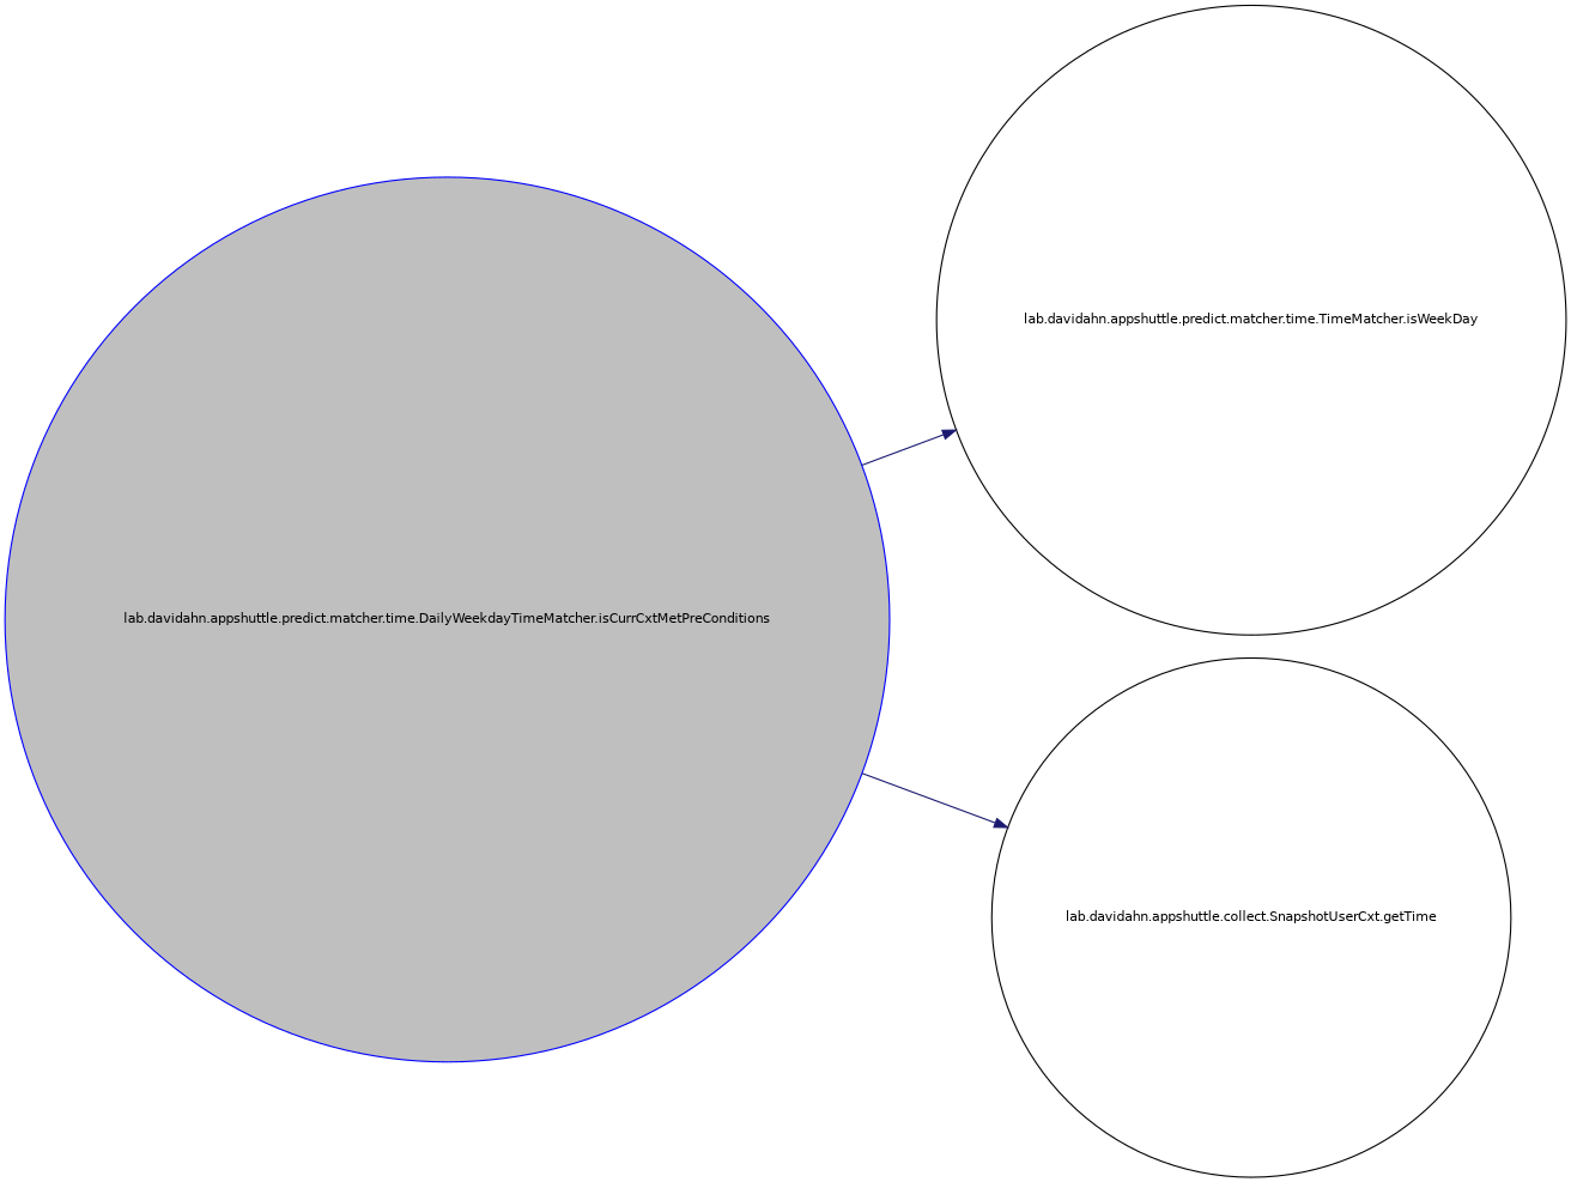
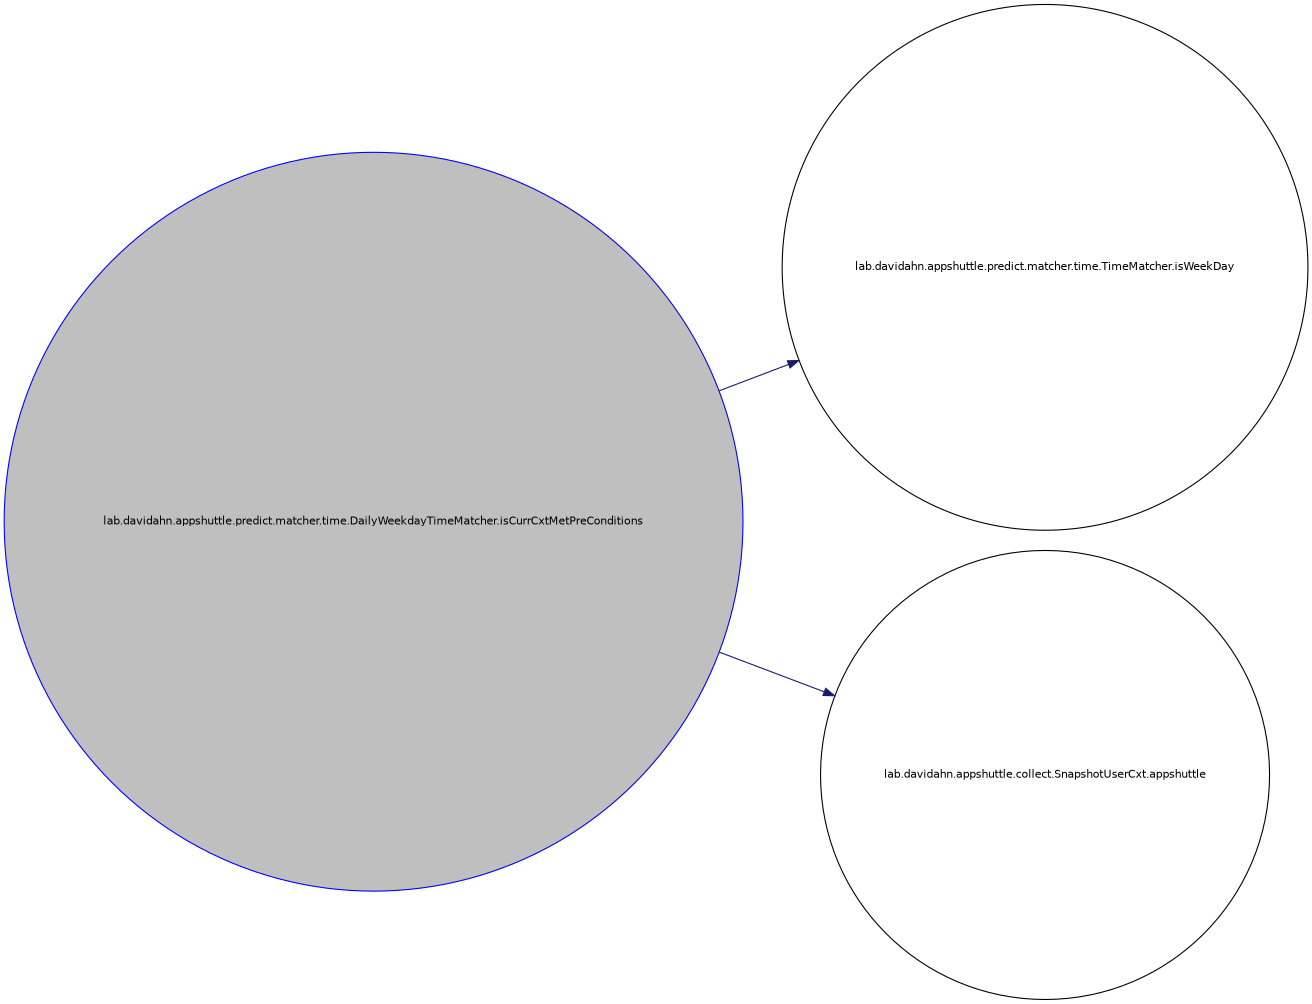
  digraph {
    rankdir=LR
    fontname="DejaVu Sans"
    node [color=black fillcolor=white fontname="DejaVu Sans" fontsize=10 shape=circle style=filled]
    edge [color=midnightblue fontname="DejaVu Sans" fontsize=10 labelfontname=Helvetica labelfontsize=10 style=solid]
    n1 [color=blue fillcolor=grey75 fontcolor=black height=0.2 label="lab.davidahn.appshuttle.predict.matcher.time.DailyWeekdayTimeMatcher.isCurrCxtMetPreConditions" width=0.4]
    n2 [height=0.2 label="lab.davidahn.appshuttle.predict.matcher.time.TimeMatcher.isWeekDay" width=0.4]
-   n3 [height=0.2 label="lab.davidahn.appshuttle.collect.SnapshotUserCxt.getTime" width=0.4]
+   n3 [height=0.2 label="lab.davidahn.appshuttle.collect.SnapshotUserCxt.appshuttle" width=0.4]
    n1 -> n2
    n1 -> n3
  }
